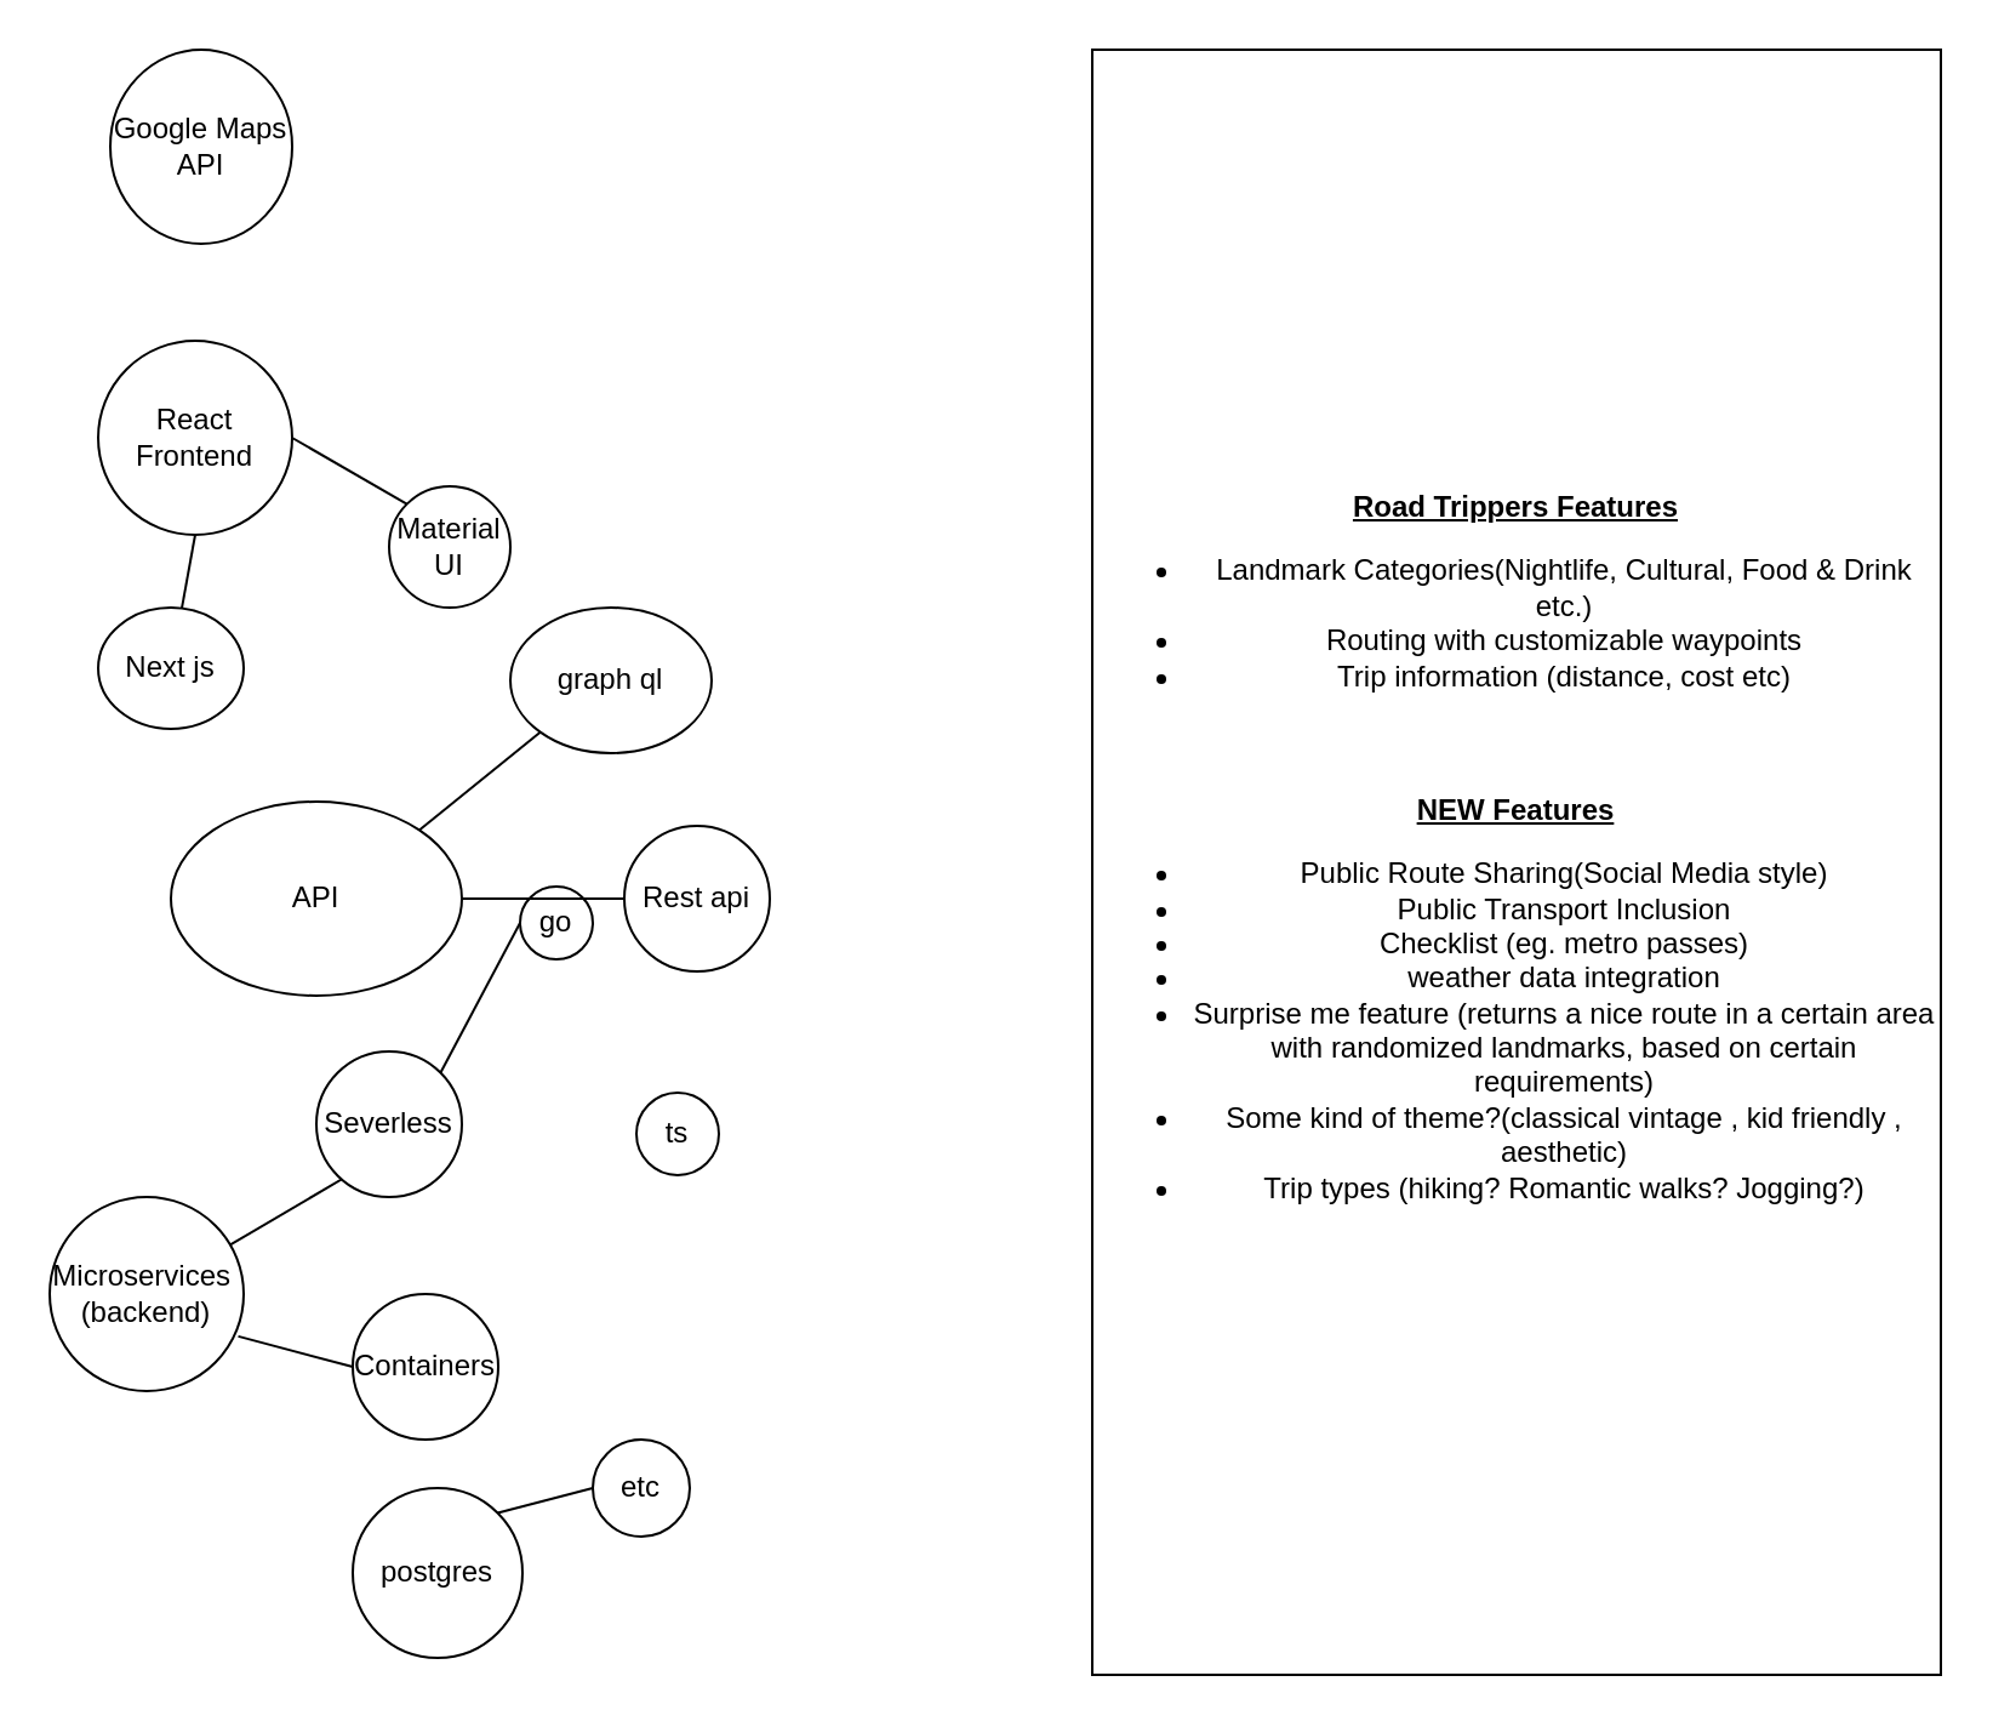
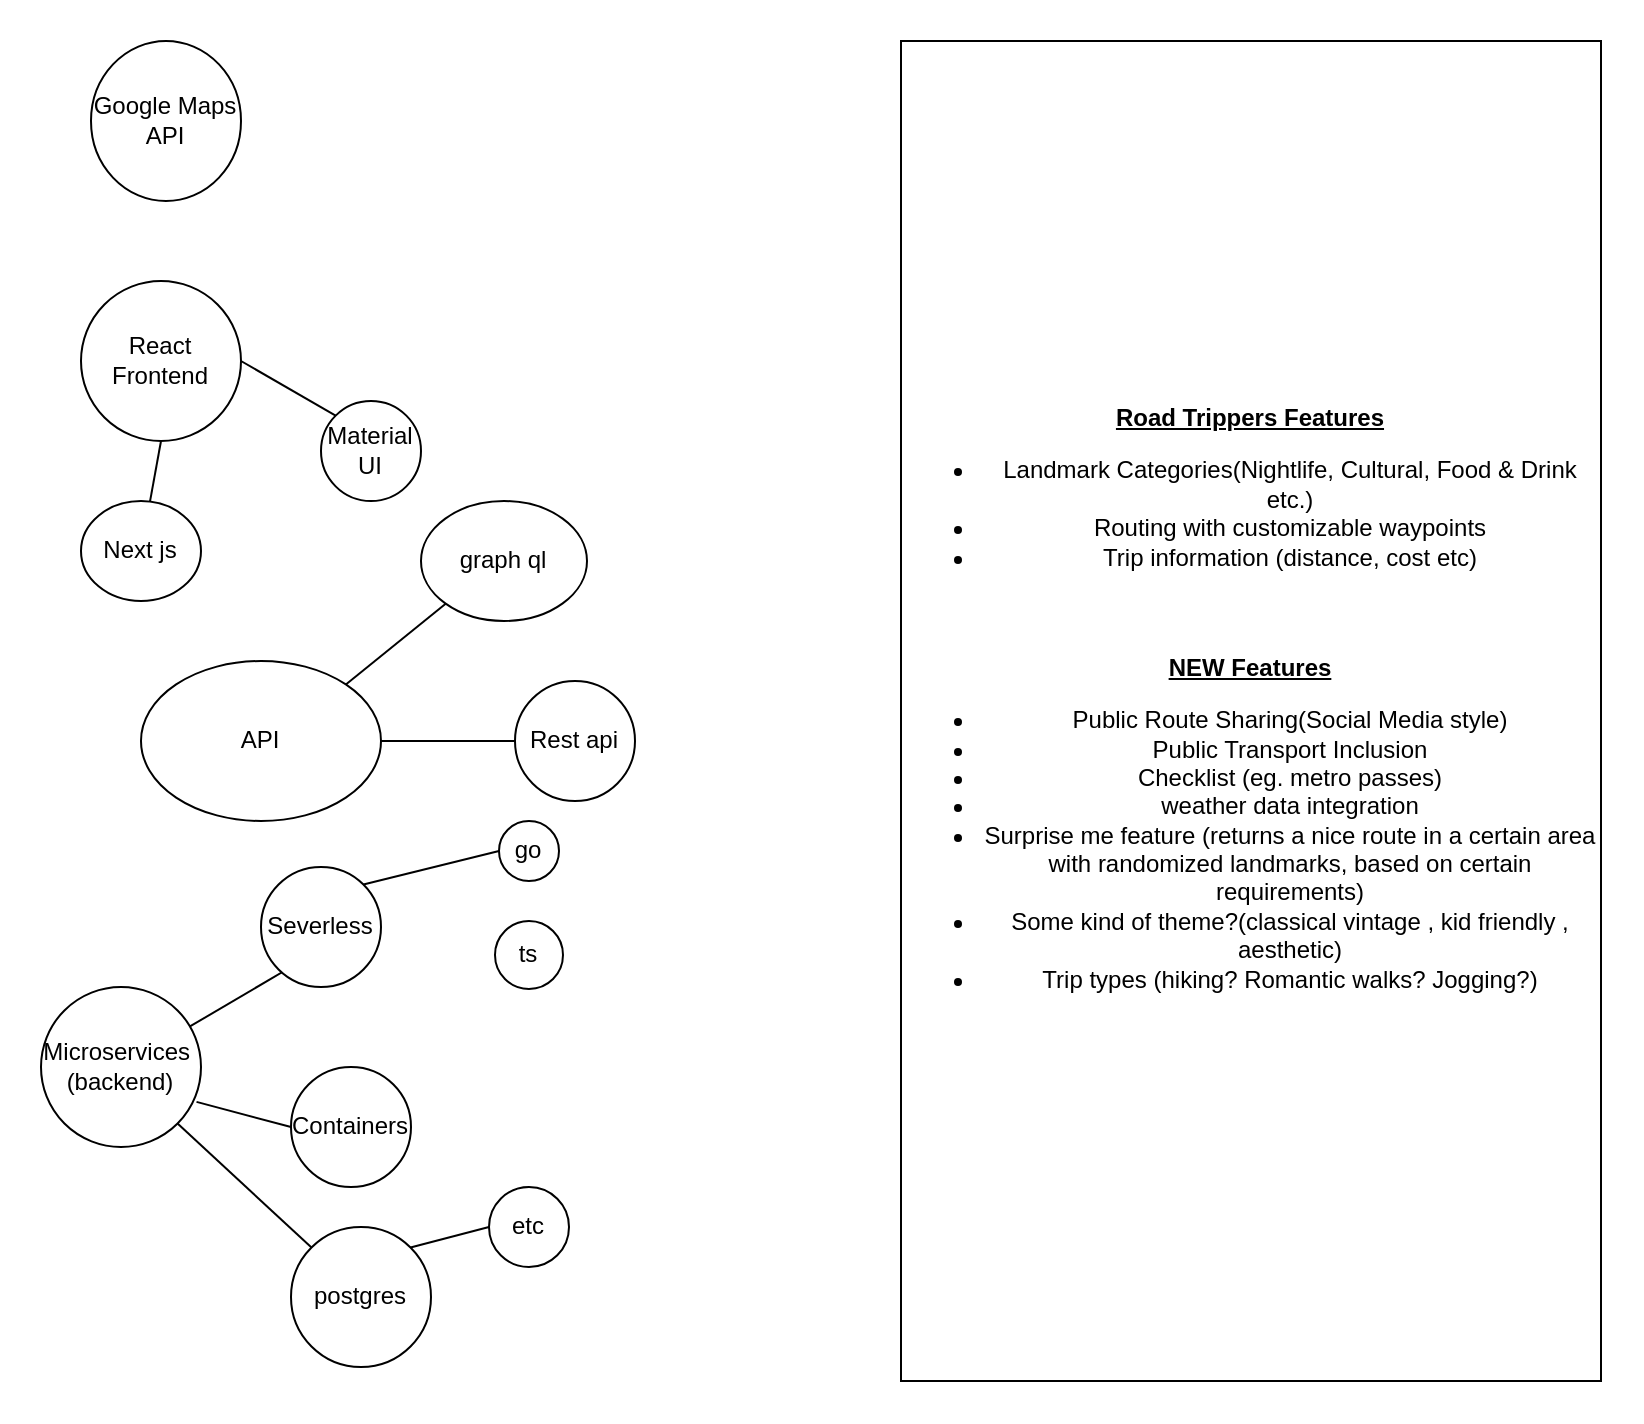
  <mxCell id="0" />
  <mxCell id="1" parent="0" />
  <mxCell id="2" value="&lt;b&gt;&lt;u&gt;Road Trippers Features&lt;br&gt;&lt;/u&gt;&lt;/b&gt;&lt;ul&gt;&lt;li&gt;Landmark Categories(Nightlife, Cultural, Food &amp;amp; Drink etc.)&lt;/li&gt;&lt;li&gt;Routing with customizable waypoints&lt;/li&gt;&lt;li&gt;Trip information (distance, cost etc)&lt;/li&gt;&lt;/ul&gt;&lt;br&gt;&lt;b&gt;&lt;u&gt;&lt;br&gt;NEW Features&lt;/u&gt;&lt;/b&gt;&lt;br&gt;&lt;ul&gt;&lt;li&gt;Public Route Sharing(Social Media style)&lt;/li&gt;&lt;li&gt;Public Transport Inclusion&lt;/li&gt;&lt;li&gt;Checklist (eg. metro passes)&lt;/li&gt;&lt;li&gt;weather data integration&lt;/li&gt;&lt;li&gt;Surprise me feature (returns a nice route in a certain area with randomized landmarks, based on certain requirements)&lt;/li&gt;&lt;li&gt;Some kind of theme?(classical vintage , kid friendly , aesthetic)&lt;/li&gt;&lt;li&gt;Trip types (hiking? Romantic walks? Jogging?)&lt;/li&gt;&lt;/ul&gt;" style="rounded=0;whiteSpace=wrap;html=1;" parent="1" vertex="1"><mxGeometry x="450" y="20" width="350" height="670" as="geometry" /></mxCell>
  <mxCell id="3" value="Google Maps API" style="ellipse;whiteSpace=wrap;html=1;" vertex="1" parent="1"><mxGeometry x="45" y="20" width="75" height="80" as="geometry" /></mxCell>
  <mxCell id="4" style="edgeStyle=none;rounded=0;orthogonalLoop=1;jettySize=auto;html=1;exitX=1;exitY=0.5;exitDx=0;exitDy=0;entryX=0;entryY=0;entryDx=0;entryDy=0;endArrow=none;endFill=0;" edge="1" parent="1" source="6" target="7"><mxGeometry relative="1" as="geometry" /></mxCell>
  <mxCell id="5" style="edgeStyle=none;rounded=0;orthogonalLoop=1;jettySize=auto;html=1;exitX=0.5;exitY=1;exitDx=0;exitDy=0;endArrow=none;endFill=0;" edge="1" parent="1" source="6" target="20"><mxGeometry relative="1" as="geometry" /></mxCell>
  <mxCell id="6" value="React&lt;br&gt;Frontend" style="ellipse;whiteSpace=wrap;html=1;" vertex="1" parent="1"><mxGeometry x="40" y="140" width="80" height="80" as="geometry" /></mxCell>
  <mxCell id="7" value="Material UI" style="ellipse;whiteSpace=wrap;html=1;" vertex="1" parent="1"><mxGeometry x="160" y="200" width="50" height="50" as="geometry" /></mxCell>
  <mxCell id="8" value="Microservices&amp;nbsp;&lt;br&gt;(backend)" style="ellipse;whiteSpace=wrap;html=1;aspect=fixed;" vertex="1" parent="1"><mxGeometry x="20" y="493" width="80" height="80" as="geometry" /></mxCell>
  <mxCell id="9" style="edgeStyle=none;rounded=0;orthogonalLoop=1;jettySize=auto;html=1;exitX=0;exitY=0.5;exitDx=0;exitDy=0;endArrow=none;endFill=0;" edge="1" parent="1" target="8"><mxGeometry relative="1" as="geometry"><mxPoint x="145" y="483" as="sourcePoint" /></mxGeometry></mxCell>
  <mxCell id="10" style="edgeStyle=none;rounded=0;orthogonalLoop=1;jettySize=auto;html=1;exitX=1;exitY=0;exitDx=0;exitDy=0;entryX=0;entryY=0.5;entryDx=0;entryDy=0;endArrow=none;endFill=0;" edge="1" parent="1" source="11" target="14"><mxGeometry relative="1" as="geometry" /></mxCell>
  <mxCell id="11" value="Severless" style="ellipse;whiteSpace=wrap;html=1;aspect=fixed;" vertex="1" parent="1"><mxGeometry x="130" y="433" width="60" height="60" as="geometry" /></mxCell>
  <mxCell id="12" style="edgeStyle=none;rounded=0;orthogonalLoop=1;jettySize=auto;html=1;exitX=0;exitY=0.5;exitDx=0;exitDy=0;entryX=0.972;entryY=0.718;entryDx=0;entryDy=0;entryPerimeter=0;endArrow=none;endFill=0;" edge="1" parent="1" source="13" target="8"><mxGeometry relative="1" as="geometry" /></mxCell>
  <mxCell id="13" value="Containers" style="ellipse;whiteSpace=wrap;html=1;aspect=fixed;" vertex="1" parent="1"><mxGeometry x="145" y="533" width="60" height="60" as="geometry" /></mxCell>
- <mxCell id="14" value="go" style="ellipse;whiteSpace=wrap;html=1;aspect=fixed;" vertex="1" parent="1"><mxGeometry x="214" y="365" width="30" height="30" as="geometry" /></mxCell>
- <mxCell id="15" value="ts" style="ellipse;whiteSpace=wrap;html=1;aspect=fixed;" vertex="1" parent="1"><mxGeometry x="262" y="450" width="34" height="34" as="geometry" /></mxCell>
+ <mxCell id="14" value="go" style="ellipse;whiteSpace=wrap;html=1;aspect=fixed;" vertex="1" parent="1"><mxGeometry x="249" y="410" width="30" height="30" as="geometry" /></mxCell>
+ <mxCell id="15" value="ts" style="ellipse;whiteSpace=wrap;html=1;aspect=fixed;" vertex="1" parent="1"><mxGeometry x="247" y="460" width="34" height="34" as="geometry" /></mxCell>
  <mxCell id="16" value="etc" style="ellipse;whiteSpace=wrap;html=1;aspect=fixed;" vertex="1" parent="1"><mxGeometry x="244" y="593" width="40" height="40" as="geometry" /></mxCell>
+ <mxCell id="17" style="edgeStyle=none;rounded=0;orthogonalLoop=1;jettySize=auto;html=1;exitX=0;exitY=0;exitDx=0;exitDy=0;entryX=1;entryY=1;entryDx=0;entryDy=0;endArrow=none;endFill=0;" edge="1" parent="1" source="19" target="8"><mxGeometry relative="1" as="geometry" /></mxCell>
  <mxCell id="18" style="edgeStyle=none;rounded=0;orthogonalLoop=1;jettySize=auto;html=1;exitX=1;exitY=0;exitDx=0;exitDy=0;entryX=0;entryY=0.5;entryDx=0;entryDy=0;endArrow=none;endFill=0;" edge="1" parent="1" source="19" target="16"><mxGeometry relative="1" as="geometry" /></mxCell>
  <mxCell id="19" value="postgres" style="ellipse;whiteSpace=wrap;html=1;aspect=fixed;" vertex="1" parent="1"><mxGeometry x="145" y="613" width="70" height="70" as="geometry" /></mxCell>
  <mxCell id="20" value="Next js" style="ellipse;whiteSpace=wrap;html=1;" vertex="1" parent="1"><mxGeometry x="40" y="250" width="60" height="50" as="geometry" /></mxCell>
  <mxCell id="21" value="graph ql" style="ellipse;whiteSpace=wrap;html=1;" vertex="1" parent="1"><mxGeometry x="210" y="250" width="83" height="60" as="geometry" /></mxCell>
  <mxCell id="22" value="Rest api" style="ellipse;whiteSpace=wrap;html=1;" vertex="1" parent="1"><mxGeometry x="257" y="340" width="60" height="60" as="geometry" /></mxCell>
  <mxCell id="23" style="edgeStyle=none;rounded=0;orthogonalLoop=1;jettySize=auto;html=1;exitX=1;exitY=0;exitDx=0;exitDy=0;entryX=0;entryY=1;entryDx=0;entryDy=0;endArrow=none;endFill=0;" edge="1" parent="1" source="25" target="21"><mxGeometry relative="1" as="geometry" /></mxCell>
  <mxCell id="24" style="edgeStyle=none;rounded=0;orthogonalLoop=1;jettySize=auto;html=1;exitX=1;exitY=0.5;exitDx=0;exitDy=0;entryX=0;entryY=0.5;entryDx=0;entryDy=0;endArrow=none;endFill=0;" edge="1" parent="1" source="25" target="22"><mxGeometry relative="1" as="geometry" /></mxCell>
  <mxCell id="25" value="API" style="ellipse;whiteSpace=wrap;html=1;" vertex="1" parent="1"><mxGeometry x="70" y="330" width="120" height="80" as="geometry" /></mxCell>
